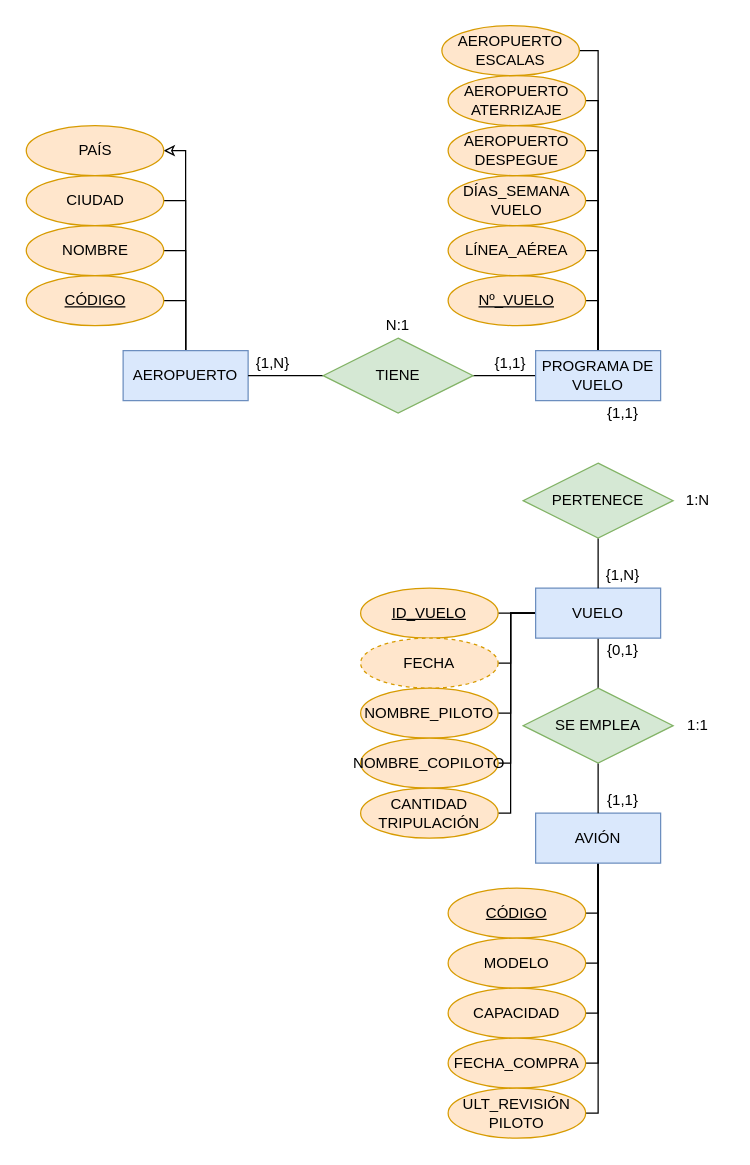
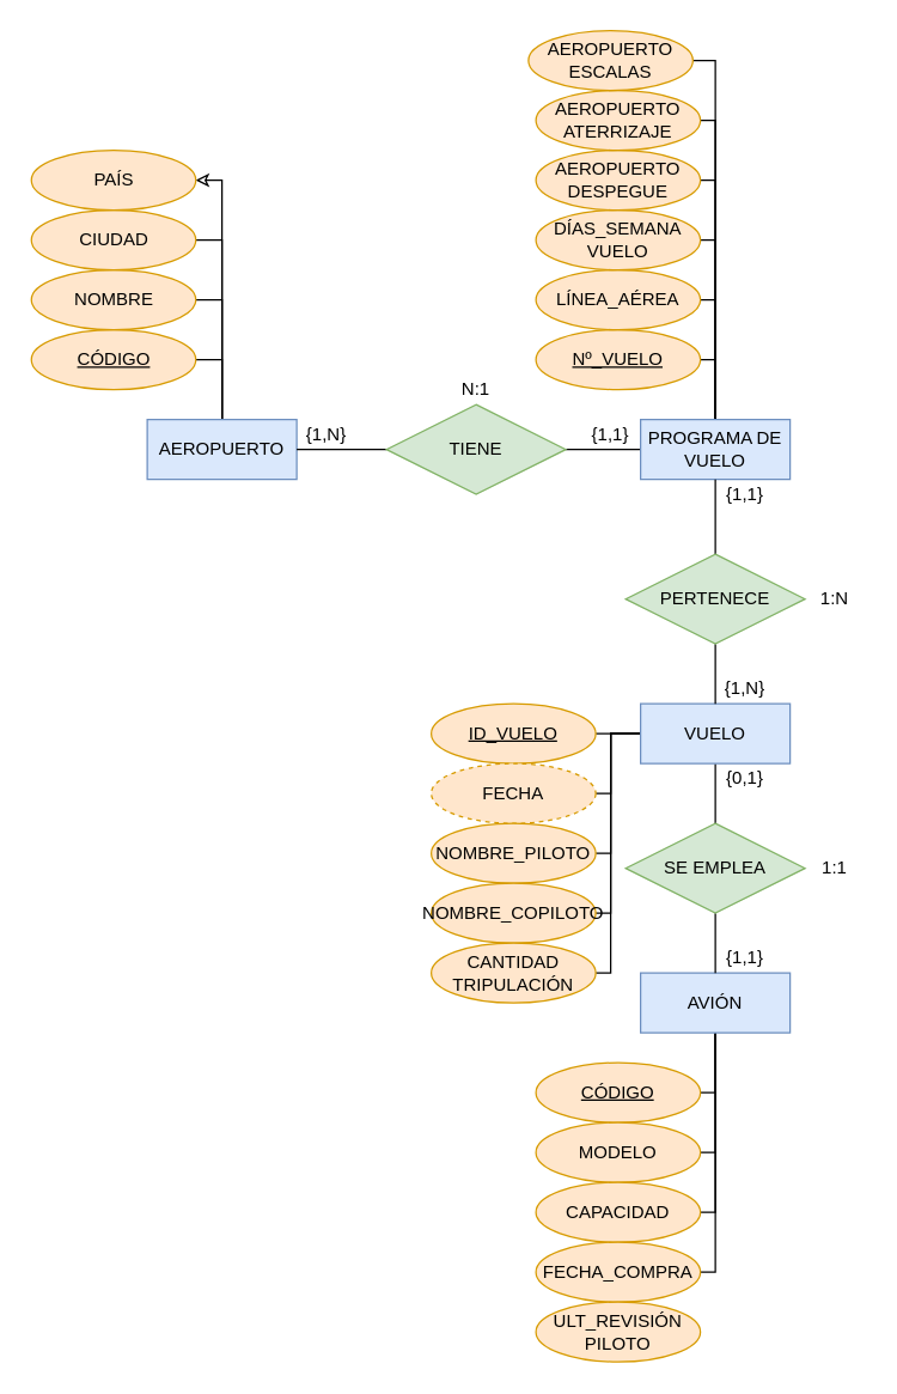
  <mxCell id="0" />
  <mxCell id="1" parent="0" />
  <mxCell id="2" style="edgeStyle=orthogonalEdgeStyle;rounded=0;orthogonalLoop=1;jettySize=auto;html=1;exitX=0.5;exitY=0;exitDx=0;exitDy=0;entryX=1;entryY=0.5;entryDx=0;entryDy=0;endArrow=classic;endFill=0;" edge="1" parent="1" source="6" target="53"><mxGeometry relative="1" as="geometry"><Array as="points"><mxPoint x="148" y="120" /></Array></mxGeometry></mxCell>
  <mxCell id="3" style="edgeStyle=orthogonalEdgeStyle;rounded=0;orthogonalLoop=1;jettySize=auto;html=1;exitX=0.5;exitY=0;exitDx=0;exitDy=0;entryX=1;entryY=0.5;entryDx=0;entryDy=0;endArrow=none;endFill=0;" edge="1" parent="1" source="6" target="52"><mxGeometry relative="1" as="geometry"><Array as="points"><mxPoint x="148" y="160" /></Array></mxGeometry></mxCell>
  <mxCell id="4" style="edgeStyle=orthogonalEdgeStyle;rounded=0;orthogonalLoop=1;jettySize=auto;html=1;exitX=0.5;exitY=0;exitDx=0;exitDy=0;entryX=1;entryY=0.5;entryDx=0;entryDy=0;endArrow=none;endFill=0;" edge="1" parent="1" source="6" target="51"><mxGeometry relative="1" as="geometry"><Array as="points"><mxPoint x="148" y="200" /></Array></mxGeometry></mxCell>
  <mxCell id="5" style="edgeStyle=orthogonalEdgeStyle;rounded=0;orthogonalLoop=1;jettySize=auto;html=1;exitX=0.5;exitY=0;exitDx=0;exitDy=0;entryX=1;entryY=0.5;entryDx=0;entryDy=0;endArrow=none;endFill=0;" edge="1" parent="1" source="6" target="10"><mxGeometry relative="1" as="geometry"><Array as="points"><mxPoint x="148" y="240" /></Array></mxGeometry></mxCell>
  <mxCell id="6" value="AEROPUERTO" style="whiteSpace=wrap;html=1;align=center;fillColor=#dae8fc;strokeColor=#6c8ebf;" vertex="1" parent="1"><mxGeometry x="98" y="280" width="100" height="40" as="geometry" /></mxCell>
  <mxCell id="7" style="edgeStyle=orthogonalEdgeStyle;rounded=0;orthogonalLoop=1;jettySize=auto;html=1;exitX=0;exitY=0.5;exitDx=0;exitDy=0;endArrow=none;endFill=0;" edge="1" parent="1" source="9" target="6"><mxGeometry relative="1" as="geometry" /></mxCell>
  <mxCell id="8" style="edgeStyle=orthogonalEdgeStyle;rounded=0;orthogonalLoop=1;jettySize=auto;html=1;exitX=1;exitY=0.5;exitDx=0;exitDy=0;endArrow=none;endFill=0;" edge="1" parent="1" source="9" target="19"><mxGeometry relative="1" as="geometry" /></mxCell>
  <mxCell id="9" value="TIENE" style="shape=rhombus;perimeter=rhombusPerimeter;whiteSpace=wrap;html=1;align=center;fillColor=#d5e8d4;strokeColor=#82b366;" vertex="1" parent="1"><mxGeometry x="258" y="270" width="120" height="60" as="geometry" /></mxCell>
  <mxCell id="10" value="CÓDIGO" style="ellipse;whiteSpace=wrap;html=1;align=center;fillColor=#ffe6cc;strokeColor=#d79b00;fontStyle=4" vertex="1" parent="1"><mxGeometry x="20.5" y="220" width="110" height="40" as="geometry" /></mxCell>
  <mxCell id="11" value="N:1" style="text;html=1;strokeColor=none;fillColor=none;align=center;verticalAlign=middle;whiteSpace=wrap;rounded=0;" vertex="1" parent="1"><mxGeometry x="298" y="250" width="40" height="20" as="geometry" /></mxCell>
  <mxCell id="12" value="{1,N}" style="text;html=1;strokeColor=none;fillColor=none;align=center;verticalAlign=middle;whiteSpace=wrap;rounded=0;" vertex="1" parent="1"><mxGeometry x="198" y="280" width="40" height="20" as="geometry" /></mxCell>
  <mxCell id="13" style="edgeStyle=orthogonalEdgeStyle;rounded=0;orthogonalLoop=1;jettySize=auto;html=1;exitX=0.5;exitY=0;exitDx=0;exitDy=0;entryX=1;entryY=0.5;entryDx=0;entryDy=0;endArrow=none;endFill=0;" edge="1" parent="1" source="19" target="57"><mxGeometry relative="1" as="geometry"><Array as="points"><mxPoint x="478" y="80" /></Array></mxGeometry></mxCell>
  <mxCell id="14" style="edgeStyle=orthogonalEdgeStyle;rounded=0;orthogonalLoop=1;jettySize=auto;html=1;exitX=0.5;exitY=0;exitDx=0;exitDy=0;entryX=1;entryY=0.5;entryDx=0;entryDy=0;endArrow=none;endFill=0;" edge="1" parent="1" source="19" target="56"><mxGeometry relative="1" as="geometry"><Array as="points"><mxPoint x="478" y="120" /></Array></mxGeometry></mxCell>
  <mxCell id="15" style="edgeStyle=orthogonalEdgeStyle;rounded=0;orthogonalLoop=1;jettySize=auto;html=1;exitX=0.5;exitY=0;exitDx=0;exitDy=0;entryX=1;entryY=0.5;entryDx=0;entryDy=0;endArrow=none;endFill=0;" edge="1" parent="1" source="19" target="55"><mxGeometry relative="1" as="geometry"><Array as="points"><mxPoint x="478" y="160" /></Array></mxGeometry></mxCell>
  <mxCell id="16" style="edgeStyle=orthogonalEdgeStyle;rounded=0;orthogonalLoop=1;jettySize=auto;html=1;exitX=0.5;exitY=0;exitDx=0;exitDy=0;entryX=1;entryY=0.5;entryDx=0;entryDy=0;endArrow=none;endFill=0;" edge="1" parent="1" source="19" target="54"><mxGeometry relative="1" as="geometry"><Array as="points"><mxPoint x="478" y="200" /></Array></mxGeometry></mxCell>
  <mxCell id="17" style="edgeStyle=orthogonalEdgeStyle;rounded=0;orthogonalLoop=1;jettySize=auto;html=1;exitX=0.5;exitY=0;exitDx=0;exitDy=0;entryX=1;entryY=0.5;entryDx=0;entryDy=0;endArrow=none;endFill=0;" edge="1" parent="1" source="19" target="35"><mxGeometry relative="1" as="geometry"><Array as="points"><mxPoint x="478" y="240" /></Array></mxGeometry></mxCell>
  <mxCell id="18" style="edgeStyle=orthogonalEdgeStyle;rounded=0;orthogonalLoop=1;jettySize=auto;html=1;exitX=0.5;exitY=0;exitDx=0;exitDy=0;entryX=1;entryY=0.5;entryDx=0;entryDy=0;endArrow=none;endFill=0;" edge="1" parent="1" source="19" target="58"><mxGeometry relative="1" as="geometry"><Array as="points"><mxPoint x="478" y="40" /></Array></mxGeometry></mxCell>
  <mxCell id="19" value="PROGRAMA DE VUELO" style="whiteSpace=wrap;html=1;align=center;fillColor=#dae8fc;strokeColor=#6c8ebf;" vertex="1" parent="1"><mxGeometry x="428" y="280" width="100" height="40" as="geometry" /></mxCell>
  <mxCell id="20" value="{1,1}" style="text;html=1;strokeColor=none;fillColor=none;align=center;verticalAlign=middle;whiteSpace=wrap;rounded=0;" vertex="1" parent="1"><mxGeometry x="388" y="280" width="40" height="20" as="geometry" /></mxCell>
  <mxCell id="21" style="edgeStyle=orthogonalEdgeStyle;rounded=0;orthogonalLoop=1;jettySize=auto;html=1;exitX=0.5;exitY=1;exitDx=0;exitDy=0;entryX=0.5;entryY=0;entryDx=0;entryDy=0;endArrow=none;endFill=0;" edge="1" parent="1" source="27" target="43"><mxGeometry relative="1" as="geometry" /></mxCell>
  <mxCell id="22" style="edgeStyle=orthogonalEdgeStyle;rounded=0;orthogonalLoop=1;jettySize=auto;html=1;exitX=0;exitY=0.5;exitDx=0;exitDy=0;entryX=1;entryY=0.5;entryDx=0;entryDy=0;endArrow=none;endFill=0;" edge="1" parent="1" source="27" target="59"><mxGeometry relative="1" as="geometry" /></mxCell>
  <mxCell id="23" style="edgeStyle=orthogonalEdgeStyle;rounded=0;orthogonalLoop=1;jettySize=auto;html=1;exitX=0;exitY=0.5;exitDx=0;exitDy=0;entryX=1;entryY=0.5;entryDx=0;entryDy=0;endArrow=none;endFill=0;" edge="1" parent="1" source="27" target="60"><mxGeometry relative="1" as="geometry" /></mxCell>
  <mxCell id="24" style="edgeStyle=orthogonalEdgeStyle;rounded=0;orthogonalLoop=1;jettySize=auto;html=1;exitX=0;exitY=0.5;exitDx=0;exitDy=0;entryX=1;entryY=0.5;entryDx=0;entryDy=0;endArrow=none;endFill=0;" edge="1" parent="1" source="27" target="61"><mxGeometry relative="1" as="geometry"><Array as="points"><mxPoint x="408" y="490" /><mxPoint x="408" y="570" /></Array></mxGeometry></mxCell>
  <mxCell id="25" style="edgeStyle=orthogonalEdgeStyle;rounded=0;orthogonalLoop=1;jettySize=auto;html=1;exitX=0;exitY=0.5;exitDx=0;exitDy=0;entryX=1;entryY=0.5;entryDx=0;entryDy=0;endArrow=none;endFill=0;" edge="1" parent="1" source="27" target="62"><mxGeometry relative="1" as="geometry"><Array as="points"><mxPoint x="408" y="490" /><mxPoint x="408" y="610" /></Array></mxGeometry></mxCell>
  <mxCell id="26" style="edgeStyle=orthogonalEdgeStyle;rounded=0;orthogonalLoop=1;jettySize=auto;html=1;exitX=0;exitY=0.5;exitDx=0;exitDy=0;entryX=1;entryY=0.5;entryDx=0;entryDy=0;endArrow=none;endFill=0;" edge="1" parent="1" source="27" target="63"><mxGeometry relative="1" as="geometry"><Array as="points"><mxPoint x="408" y="490" /><mxPoint x="408" y="650" /></Array></mxGeometry></mxCell>
  <mxCell id="27" value="VUELO" style="whiteSpace=wrap;html=1;align=center;fillColor=#dae8fc;strokeColor=#6c8ebf;" vertex="1" parent="1"><mxGeometry x="428" y="470" width="100" height="40" as="geometry" /></mxCell>
- <mxCell id="28" style="edgeStyle=orthogonalEdgeStyle;rounded=0;orthogonalLoop=1;jettySize=auto;html=1;exitX=0.5;exitY=1;exitDx=0;exitDy=0;entryX=1;entryY=0.5;entryDx=0;entryDy=0;endArrow=none;endFill=0;" edge="1" parent="1" source="33" target="50"><mxGeometry relative="1" as="geometry"><Array as="points"><mxPoint x="478" y="890" /></Array></mxGeometry></mxCell>
  <mxCell id="29" style="edgeStyle=orthogonalEdgeStyle;rounded=0;orthogonalLoop=1;jettySize=auto;html=1;exitX=0.5;exitY=1;exitDx=0;exitDy=0;entryX=1;entryY=0.5;entryDx=0;entryDy=0;endArrow=none;endFill=0;" edge="1" parent="1" source="33" target="34"><mxGeometry relative="1" as="geometry"><Array as="points"><mxPoint x="478" y="730" /></Array></mxGeometry></mxCell>
  <mxCell id="30" style="edgeStyle=orthogonalEdgeStyle;rounded=0;orthogonalLoop=1;jettySize=auto;html=1;exitX=0.5;exitY=1;exitDx=0;exitDy=0;entryX=1;entryY=0.5;entryDx=0;entryDy=0;endArrow=none;endFill=0;" edge="1" parent="1" source="33" target="47"><mxGeometry relative="1" as="geometry"><Array as="points"><mxPoint x="478" y="770" /></Array></mxGeometry></mxCell>
  <mxCell id="31" style="edgeStyle=orthogonalEdgeStyle;rounded=0;orthogonalLoop=1;jettySize=auto;html=1;entryX=1;entryY=0.5;entryDx=0;entryDy=0;endArrow=none;endFill=0;" edge="1" parent="1" source="33" target="48"><mxGeometry relative="1" as="geometry"><Array as="points"><mxPoint x="478" y="810" /></Array></mxGeometry></mxCell>
  <mxCell id="32" style="edgeStyle=orthogonalEdgeStyle;rounded=0;orthogonalLoop=1;jettySize=auto;html=1;exitX=0.5;exitY=1;exitDx=0;exitDy=0;entryX=1;entryY=0.5;entryDx=0;entryDy=0;endArrow=none;endFill=0;" edge="1" parent="1" source="33" target="49"><mxGeometry relative="1" as="geometry"><Array as="points"><mxPoint x="478" y="850" /></Array></mxGeometry></mxCell>
  <mxCell id="33" value="AVIÓN" style="whiteSpace=wrap;html=1;align=center;fillColor=#dae8fc;strokeColor=#6c8ebf;" vertex="1" parent="1"><mxGeometry x="428" y="650" width="100" height="40" as="geometry" /></mxCell>
  <mxCell id="34" value="CÓDIGO" style="ellipse;whiteSpace=wrap;html=1;align=center;fillColor=#ffe6cc;strokeColor=#d79b00;fontStyle=4" vertex="1" parent="1"><mxGeometry x="358" y="710" width="110" height="40" as="geometry" /></mxCell>
  <mxCell id="35" value="Nº_VUELO" style="ellipse;whiteSpace=wrap;html=1;align=center;fillColor=#ffe6cc;strokeColor=#d79b00;fontStyle=4" vertex="1" parent="1"><mxGeometry x="358" y="220" width="110" height="40" as="geometry" /></mxCell>
  <mxCell id="36" style="edgeStyle=orthogonalEdgeStyle;rounded=0;orthogonalLoop=1;jettySize=auto;html=1;exitX=0.5;exitY=1;exitDx=0;exitDy=0;entryX=0.5;entryY=0;entryDx=0;entryDy=0;endArrow=none;endFill=0;" edge="1" parent="1" source="38" target="27"><mxGeometry relative="1" as="geometry" /></mxCell>
+ <mxCell id="37" style="edgeStyle=orthogonalEdgeStyle;rounded=0;orthogonalLoop=1;jettySize=auto;html=1;exitX=0.5;exitY=0;exitDx=0;exitDy=0;entryX=0.5;entryY=1;entryDx=0;entryDy=0;endArrow=none;endFill=0;" edge="1" parent="1" source="38" target="19"><mxGeometry relative="1" as="geometry" /></mxCell>
  <mxCell id="38" value="PERTENECE" style="shape=rhombus;perimeter=rhombusPerimeter;whiteSpace=wrap;html=1;align=center;fillColor=#d5e8d4;strokeColor=#82b366;" vertex="1" parent="1"><mxGeometry x="418" y="370" width="120" height="60" as="geometry" /></mxCell>
  <mxCell id="39" value="{1,N}" style="text;html=1;strokeColor=none;fillColor=none;align=center;verticalAlign=middle;whiteSpace=wrap;rounded=0;" vertex="1" parent="1"><mxGeometry x="478" y="450" width="40" height="20" as="geometry" /></mxCell>
  <mxCell id="40" value="{1,1}" style="text;html=1;strokeColor=none;fillColor=none;align=center;verticalAlign=middle;whiteSpace=wrap;rounded=0;" vertex="1" parent="1"><mxGeometry x="478" y="320" width="40" height="20" as="geometry" /></mxCell>
  <mxCell id="41" value="1:N" style="text;html=1;strokeColor=none;fillColor=none;align=center;verticalAlign=middle;whiteSpace=wrap;rounded=0;" vertex="1" parent="1"><mxGeometry x="538" y="390" width="40" height="20" as="geometry" /></mxCell>
  <mxCell id="42" style="edgeStyle=orthogonalEdgeStyle;rounded=0;orthogonalLoop=1;jettySize=auto;html=1;exitX=0.5;exitY=1;exitDx=0;exitDy=0;entryX=0.5;entryY=0;entryDx=0;entryDy=0;endArrow=none;endFill=0;" edge="1" parent="1" source="43" target="33"><mxGeometry relative="1" as="geometry" /></mxCell>
  <mxCell id="43" value="SE EMPLEA" style="shape=rhombus;perimeter=rhombusPerimeter;whiteSpace=wrap;html=1;align=center;fillColor=#d5e8d4;strokeColor=#82b366;" vertex="1" parent="1"><mxGeometry x="418" y="550" width="120" height="60" as="geometry" /></mxCell>
  <mxCell id="44" value="{0,1}" style="text;html=1;strokeColor=none;fillColor=none;align=center;verticalAlign=middle;whiteSpace=wrap;rounded=0;" vertex="1" parent="1"><mxGeometry x="478" y="510" width="40" height="20" as="geometry" /></mxCell>
  <mxCell id="45" value="{1,1}" style="text;html=1;strokeColor=none;fillColor=none;align=center;verticalAlign=middle;whiteSpace=wrap;rounded=0;" vertex="1" parent="1"><mxGeometry x="478" y="630" width="40" height="20" as="geometry" /></mxCell>
  <mxCell id="46" value="1:1" style="text;html=1;strokeColor=none;fillColor=none;align=center;verticalAlign=middle;whiteSpace=wrap;rounded=0;" vertex="1" parent="1"><mxGeometry x="538" y="570" width="40" height="20" as="geometry" /></mxCell>
  <mxCell id="47" value="MODELO" style="ellipse;whiteSpace=wrap;html=1;align=center;fillColor=#ffe6cc;strokeColor=#d79b00;fontStyle=0" vertex="1" parent="1"><mxGeometry x="358" y="750" width="110" height="40" as="geometry" /></mxCell>
  <mxCell id="48" value="CAPACIDAD" style="ellipse;whiteSpace=wrap;html=1;align=center;fillColor=#ffe6cc;strokeColor=#d79b00;fontStyle=0" vertex="1" parent="1"><mxGeometry x="358" y="790" width="110" height="40" as="geometry" /></mxCell>
  <mxCell id="49" value="FECHA_COMPRA" style="ellipse;whiteSpace=wrap;html=1;align=center;fillColor=#ffe6cc;strokeColor=#d79b00;fontStyle=0" vertex="1" parent="1"><mxGeometry x="358" y="830" width="110" height="40" as="geometry" /></mxCell>
  <mxCell id="50" value="ULT_REVISIÓN PILOTO" style="ellipse;whiteSpace=wrap;html=1;align=center;fillColor=#ffe6cc;strokeColor=#d79b00;fontStyle=0" vertex="1" parent="1"><mxGeometry x="358" y="870" width="110" height="40" as="geometry" /></mxCell>
  <mxCell id="51" value="NOMBRE" style="ellipse;whiteSpace=wrap;html=1;align=center;fillColor=#ffe6cc;strokeColor=#d79b00;fontStyle=0" vertex="1" parent="1"><mxGeometry x="20.5" y="180" width="110" height="40" as="geometry" /></mxCell>
  <mxCell id="52" value="CIUDAD" style="ellipse;whiteSpace=wrap;html=1;align=center;fillColor=#ffe6cc;strokeColor=#d79b00;fontStyle=0" vertex="1" parent="1"><mxGeometry x="20.5" y="140" width="110" height="40" as="geometry" /></mxCell>
  <mxCell id="53" value="PAÍS" style="ellipse;whiteSpace=wrap;html=1;align=center;fillColor=#ffe6cc;strokeColor=#d79b00;fontStyle=0" vertex="1" parent="1"><mxGeometry x="20.5" y="100" width="110" height="40" as="geometry" /></mxCell>
  <mxCell id="54" value="LÍNEA_AÉREA" style="ellipse;whiteSpace=wrap;html=1;align=center;fillColor=#ffe6cc;strokeColor=#d79b00;fontStyle=0" vertex="1" parent="1"><mxGeometry x="358" y="180" width="110" height="40" as="geometry" /></mxCell>
  <mxCell id="55" value="DÍAS_SEMANA&lt;br&gt;VUELO" style="ellipse;whiteSpace=wrap;html=1;align=center;fillColor=#ffe6cc;strokeColor=#d79b00;fontStyle=0" vertex="1" parent="1"><mxGeometry x="358" y="140" width="110" height="40" as="geometry" /></mxCell>
  <mxCell id="56" value="AEROPUERTO DESPEGUE" style="ellipse;whiteSpace=wrap;html=1;align=center;fillColor=#ffe6cc;strokeColor=#d79b00;fontStyle=0" vertex="1" parent="1"><mxGeometry x="358" y="100" width="110" height="40" as="geometry" /></mxCell>
  <mxCell id="57" value="AEROPUERTO ATERRIZAJE" style="ellipse;whiteSpace=wrap;html=1;align=center;fillColor=#ffe6cc;strokeColor=#d79b00;fontStyle=0" vertex="1" parent="1"><mxGeometry x="358" y="60" width="110" height="40" as="geometry" /></mxCell>
  <mxCell id="58" value="AEROPUERTO ESCALAS" style="ellipse;whiteSpace=wrap;html=1;align=center;fillColor=#ffe6cc;strokeColor=#d79b00;fontStyle=0" vertex="1" parent="1"><mxGeometry x="353" y="20" width="110" height="40" as="geometry" /></mxCell>
  <mxCell id="59" value="ID_VUELO" style="ellipse;whiteSpace=wrap;html=1;align=center;fillColor=#ffe6cc;strokeColor=#d79b00;fontStyle=4" vertex="1" parent="1"><mxGeometry x="288" y="470" width="110" height="40" as="geometry" /></mxCell>
  <mxCell id="60" value="FECHA" style="ellipse;whiteSpace=wrap;html=1;align=center;fillColor=#ffe6cc;strokeColor=#d79b00;fontStyle=0;dashed=1;" vertex="1" parent="1"><mxGeometry x="288" y="510" width="110" height="40" as="geometry" /></mxCell>
  <mxCell id="61" value="NOMBRE_PILOTO" style="ellipse;whiteSpace=wrap;html=1;align=center;fillColor=#ffe6cc;strokeColor=#d79b00;fontStyle=0" vertex="1" parent="1"><mxGeometry x="288" y="550" width="110" height="40" as="geometry" /></mxCell>
  <mxCell id="62" value="NOMBRE_COPILOTO" style="ellipse;whiteSpace=wrap;html=1;align=center;fillColor=#ffe6cc;strokeColor=#d79b00;fontStyle=0" vertex="1" parent="1"><mxGeometry x="288" y="590" width="110" height="40" as="geometry" /></mxCell>
  <mxCell id="63" value="CANTIDAD TRIPULACIÓN" style="ellipse;whiteSpace=wrap;html=1;align=center;fillColor=#ffe6cc;strokeColor=#d79b00;fontStyle=0" vertex="1" parent="1"><mxGeometry x="288" y="630" width="110" height="40" as="geometry" /></mxCell>
